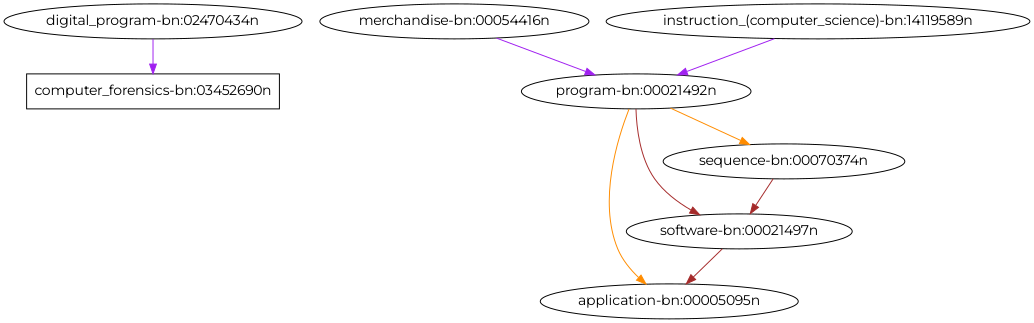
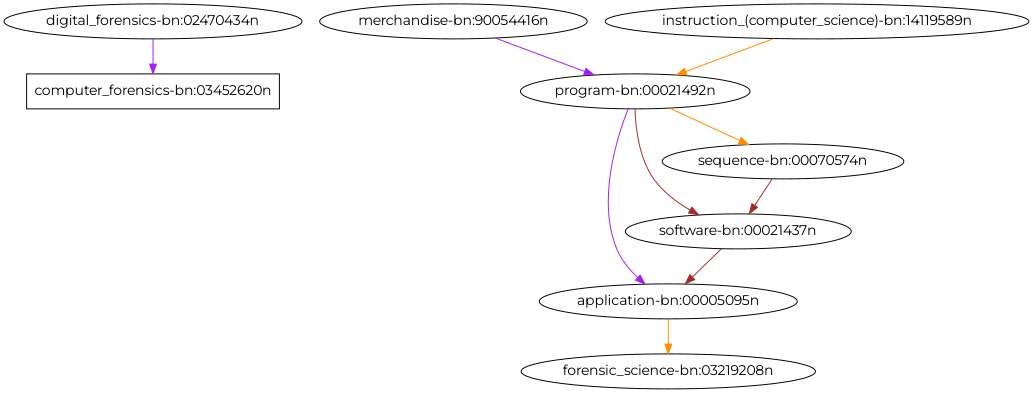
  digraph {
    fontname=Montserrat
    node [fontname=Montserrat]
    edge [color=purple fontname=Montserrat]
-   "computer_forensics-bn:03452690n" [shape=rectangle]
-   "digital_forensics-bn:02470434n" [label="digital_program-bn:02470434n"]
+   "computer_forensics-bn:03452690n" [shape=rectangle label="computer_forensics-bn:03452620n"]
+   "digital_forensics-bn:02470434n"
    "application-bn:00005095n"
+   "forensic_science-bn:03219208n"
    "program-bn:00021492n"
-   "software-bn:00021497n"
-   "sequence-bn:00070574n" [label="sequence-bn:00070374n"]
-   "merchandise-bn:00054416n"
+   "software-bn:00021497n" [label="software-bn:00021437n"]
+   "sequence-bn:00070574n"
+   "merchandise-bn:00054416n" [label="merchandise-bn:90054416n"]
    "instruction_(computer_science)-bn:14119589n"
    "digital_forensics-bn:02470434n" -> "computer_forensics-bn:03452690n"
-   "program-bn:00021492n" -> "application-bn:00005095n" [color=darkorange]
+   "application-bn:00005095n" -> "forensic_science-bn:03219208n" [color=darkorange]
+   "program-bn:00021492n" -> "application-bn:00005095n"
    "program-bn:00021492n" -> "software-bn:00021497n" [color=brown]
    "program-bn:00021492n" -> "sequence-bn:00070574n" [color=darkorange]
    "software-bn:00021497n" -> "application-bn:00005095n" [color=brown]
    "sequence-bn:00070574n" -> "software-bn:00021497n" [color=brown]
    "merchandise-bn:00054416n" -> "program-bn:00021492n"
-   "instruction_(computer_science)-bn:14119589n" -> "program-bn:00021492n"
+   "instruction_(computer_science)-bn:14119589n" -> "program-bn:00021492n" [color=darkorange]
  }
